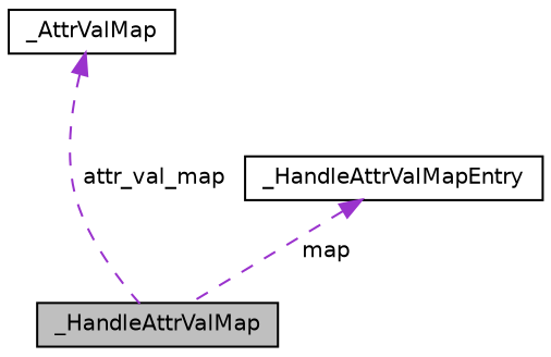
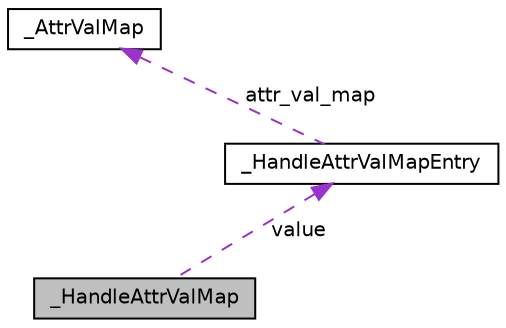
  digraph {
    node [color=black fillcolor=white fontname=Helvetica fontsize=10 shape=record style=filled]
    edge [color=darkorchid3 dir=back fontname=Helvetica fontsize=10 labelfontname=Helvetica labelfontsize=10 style=dashed]
    n1 [fillcolor=grey75 fontcolor=black height=0.2 label=_HandleAttrValMap width=0.4]
    n2 [height=0.2 label=_HandleAttrValMapEntry width=0.4]
    n3 [height=0.2 label=_AttrValMap width=0.4]
-   n2 -> n1 [label=" map"]
-   n3 -> n1 [label=" attr_val_map"]
+   n2 -> n1 [label=" value"]
+   n3 -> n2 [label=" attr_val_map"]
  }
